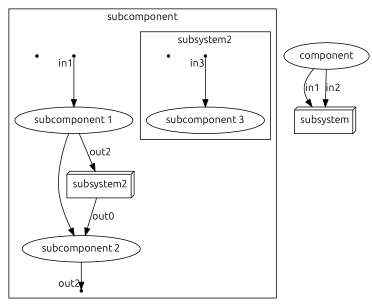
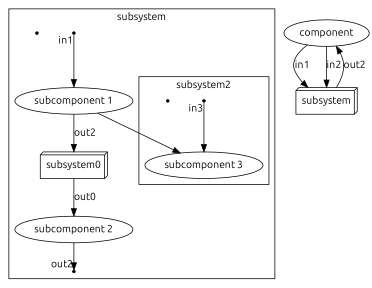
  digraph {
    fontname=Ubuntu
    node [fontname=Ubuntu shape=point]
    edge [fontname=Ubuntu]
    n1 [label=in3]
    n2 [label="subcomponent 3" shape=""]
    n3 [label=out3]
    n4 [label=in1]
    n5 [label="subcomponent 1" shape=""]
    n6 [label=in2]
    n7 [label=out2]
    n8 [label="subcomponent 2" shape=""]
-   n9 [label=subsystem2 shape=box3d]
+   n9 [label=subsystem0 shape=box3d]
    n10 [label=component shape=""]
    n11 [label=subsystem shape=box3d]
    subgraph cluster_1 {
-     label=subcomponent
+     label=subsystem
      n4
      n5
      n6
      n7
      n8
      n9
      subgraph cluster_2 {
        label=subsystem2
        n1
        n2
        n3
      }
    }
    n1 -> n2 [headport=n taillabel=in3 tailport=s]
    n4 -> n5 [headport=n taillabel=in1 tailport=s]
-   n5 -> n8
+   n5 -> n2
    n5 -> n9 [label=out2]
    n8 -> n7 [headlabel=out2 headport=n tailport=s]
    n9 -> n8 [label=out0]
    n10 -> n11 [label=in1]
    n10 -> n11 [label=in2]
+   n11 -> n10 [label=out2]
  }
